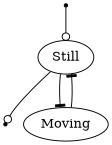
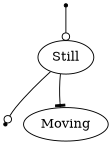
  digraph {
    node [shape=point]
    edge [arrowhead=odot]
    Start
    Still [shape=ellipse]
    End
    Moving [shape=ellipse]
    Start -> Still
    Still -> End
    Still -> Moving [arrowhead=tee]
-   Moving -> Still [arrowhead=tee]
  }
